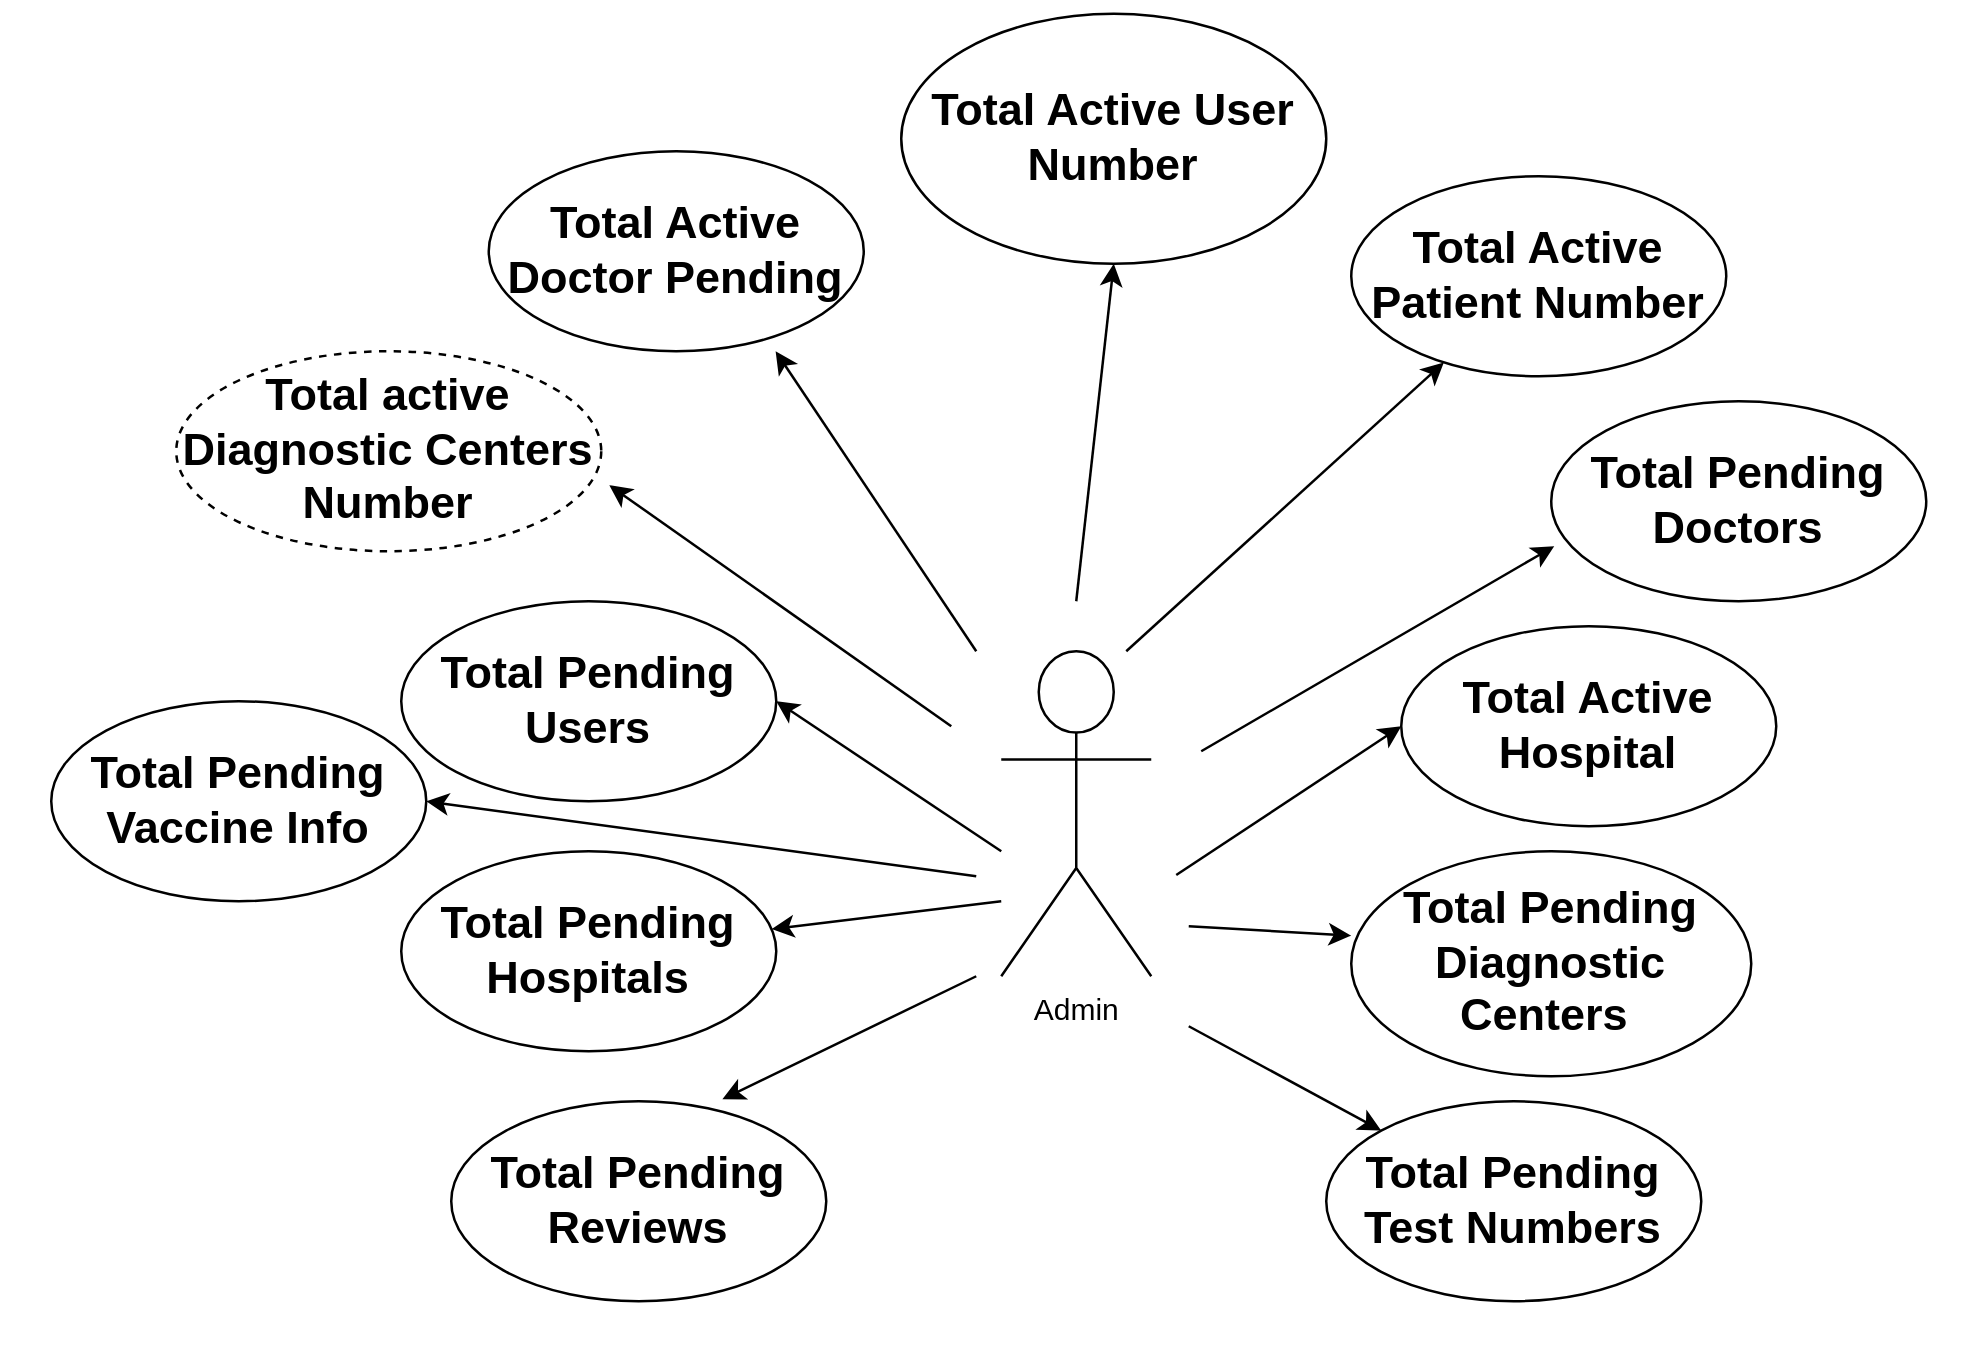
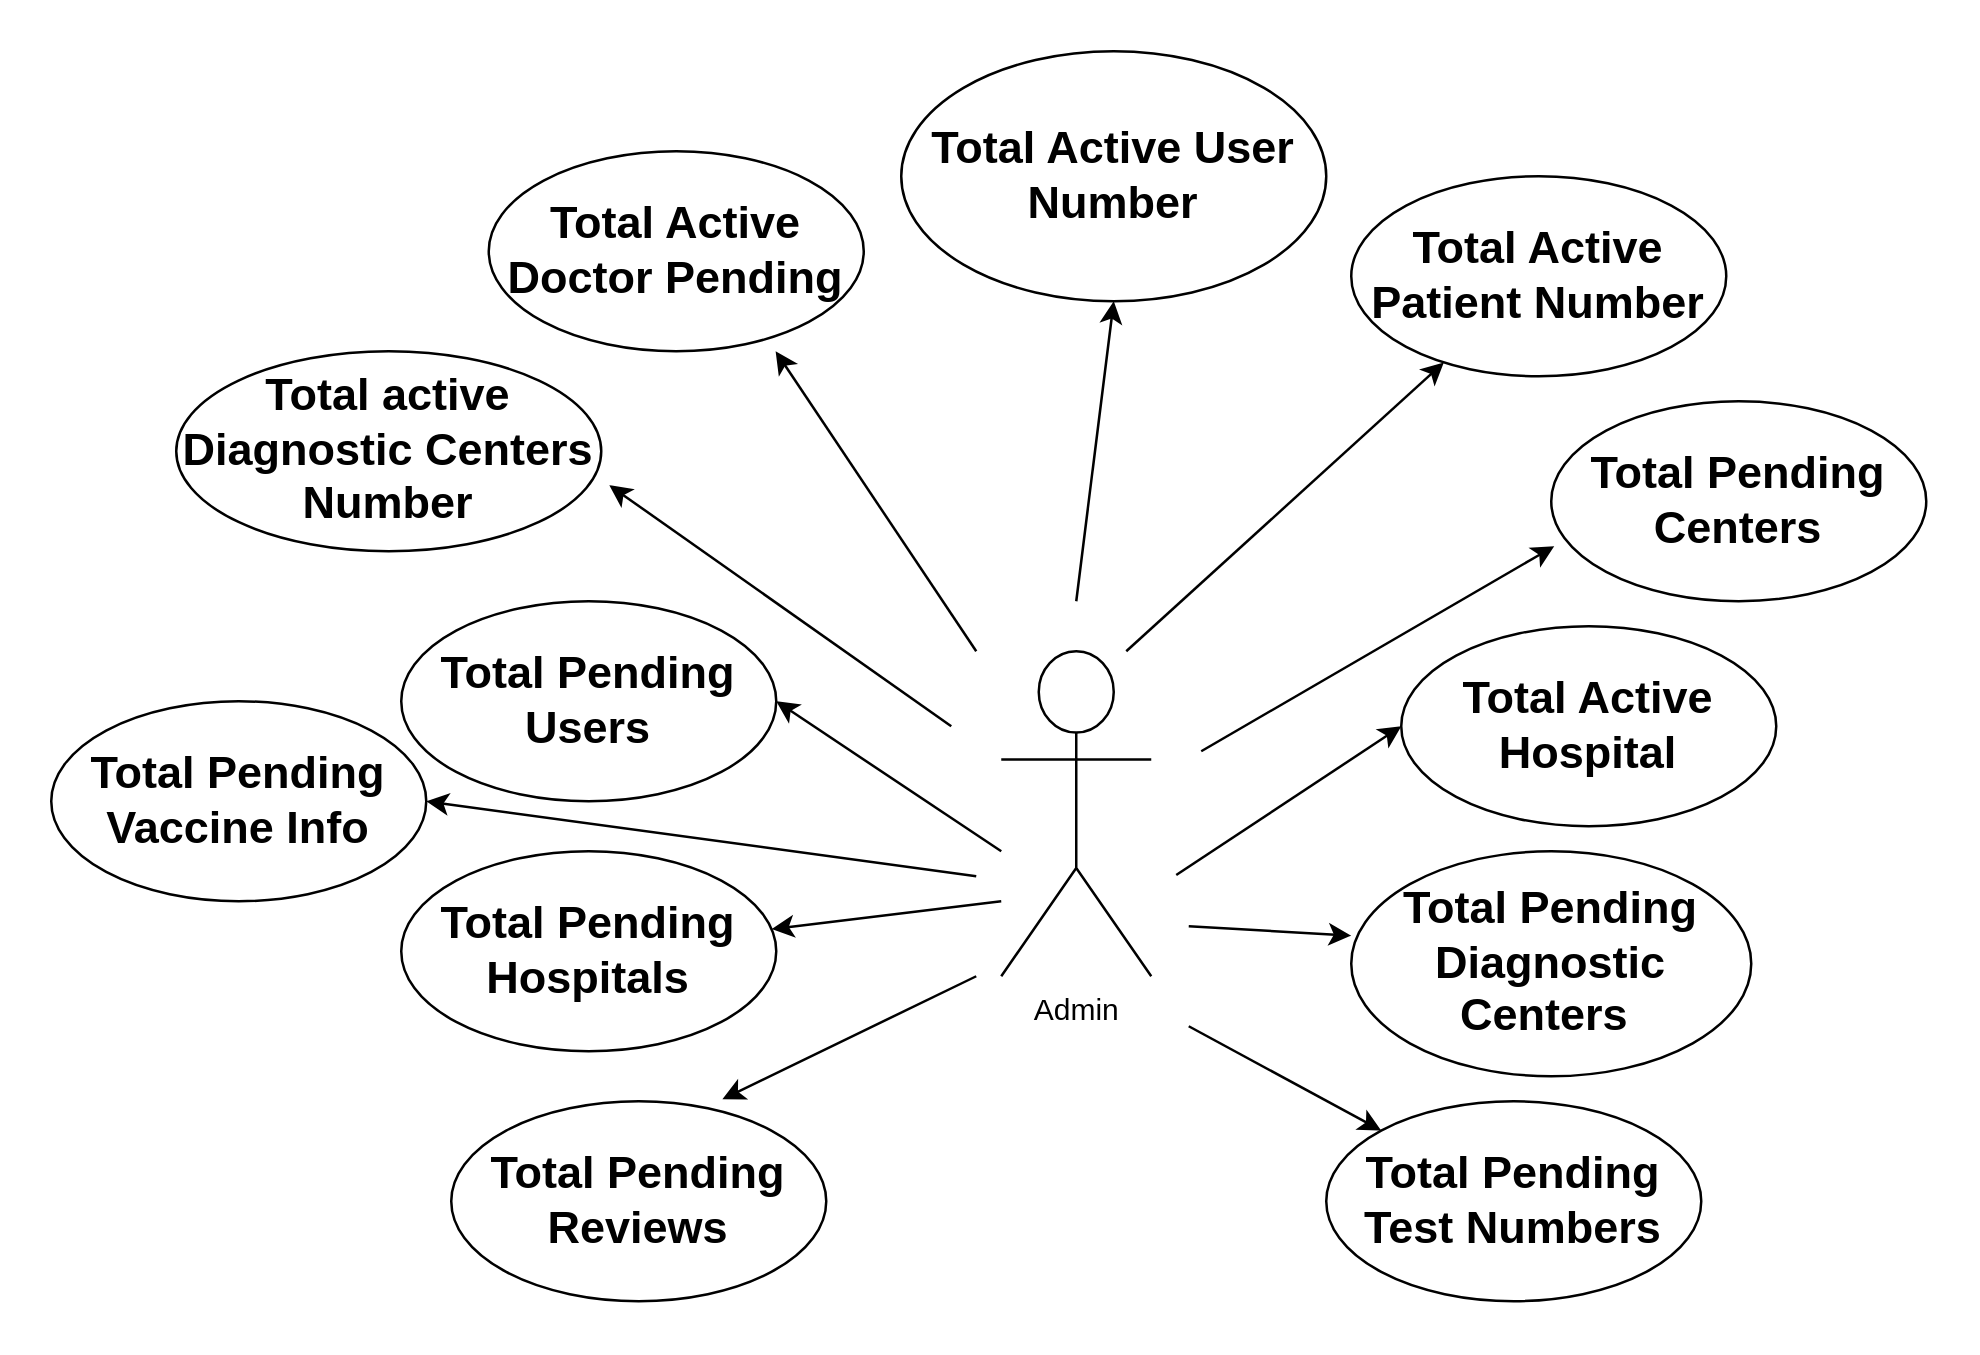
  <mxCell id="0" />
  <mxCell id="1" parent="0" />
  <mxCell id="2" value="Admin" style="shape=umlActor;verticalLabelPosition=bottom;verticalAlign=top;html=1;outlineConnect=0;" parent="1" vertex="1"><mxGeometry x="400" y="260" width="60" height="130" as="geometry" /></mxCell>
  <mxCell id="3" value="&lt;h2&gt;Total Active Patient Number&lt;/h2&gt;" style="ellipse;whiteSpace=wrap;html=1;" parent="1" vertex="1"><mxGeometry x="540" y="70" width="150" height="80" as="geometry" /></mxCell>
  <mxCell id="4" value="" style="endArrow=classic;html=1;rounded=0;" parent="1" target="3" edge="1"><mxGeometry width="50" height="50" relative="1" as="geometry"><mxPoint x="450" y="260" as="sourcePoint" /><mxPoint x="500" y="210" as="targetPoint" /></mxGeometry></mxCell>
  <mxCell id="5" value="" style="endArrow=classic;html=1;rounded=0;entryX=0;entryY=0.5;entryDx=0;entryDy=0;" parent="1" target="6" edge="1"><mxGeometry width="50" height="50" relative="1" as="geometry"><mxPoint x="470" y="349.5" as="sourcePoint" /><mxPoint x="540" y="349.5" as="targetPoint" /></mxGeometry></mxCell>
  <mxCell id="6" value="&lt;h2&gt;Total Active Hospital&lt;/h2&gt;" style="ellipse;whiteSpace=wrap;html=1;" parent="1" vertex="1"><mxGeometry x="560" y="250" width="150" height="80" as="geometry" /></mxCell>
- <mxCell id="7" value="&lt;h2&gt;Total Pending Doctors&lt;/h2&gt;" style="ellipse;whiteSpace=wrap;html=1;" parent="1" vertex="1"><mxGeometry x="620" y="160" width="150" height="80" as="geometry" /></mxCell>
+ <mxCell id="7" value="&lt;h2&gt;Total Pending Centers&lt;/h2&gt;" style="ellipse;whiteSpace=wrap;html=1;" parent="1" vertex="1"><mxGeometry x="620" y="160" width="150" height="80" as="geometry" /></mxCell>
  <mxCell id="8" value="" style="endArrow=classic;html=1;rounded=0;entryX=0.008;entryY=0.725;entryDx=0;entryDy=0;entryPerimeter=0;" parent="1" target="7" edge="1"><mxGeometry width="50" height="50" relative="1" as="geometry"><mxPoint x="480" y="300" as="sourcePoint" /><mxPoint x="550" y="240" as="targetPoint" /></mxGeometry></mxCell>
  <mxCell id="9" value="" style="endArrow=classic;html=1;rounded=0;entryX=0.765;entryY=1;entryDx=0;entryDy=0;entryPerimeter=0;" parent="1" target="10" edge="1"><mxGeometry width="50" height="50" relative="1" as="geometry"><mxPoint x="390" y="260" as="sourcePoint" /><mxPoint x="330" y="210" as="targetPoint" /></mxGeometry></mxCell>
  <mxCell id="10" value="&lt;h2&gt;Total Active Doctor Pending&lt;/h2&gt;" style="ellipse;whiteSpace=wrap;html=1;" parent="1" vertex="1"><mxGeometry x="195" y="60" width="150" height="80" as="geometry" /></mxCell>
  <mxCell id="11" value="" style="endArrow=classic;html=1;rounded=0;entryX=1.019;entryY=0.67;entryDx=0;entryDy=0;entryPerimeter=0;" parent="1" target="12" edge="1"><mxGeometry width="50" height="50" relative="1" as="geometry"><mxPoint x="380" y="290" as="sourcePoint" /><mxPoint x="310" y="260" as="targetPoint" /></mxGeometry></mxCell>
- <mxCell id="12" value="&lt;h2&gt;Total active Diagnostic Centers Number&lt;/h2&gt;" style="ellipse;whiteSpace=wrap;html=1;dashed=1;" parent="1" vertex="1"><mxGeometry x="70" y="140" width="170" height="80" as="geometry" /></mxCell>
+ <mxCell id="12" value="&lt;h2&gt;Total active Diagnostic Centers Number&lt;/h2&gt;" style="ellipse;whiteSpace=wrap;html=1;" parent="1" vertex="1"><mxGeometry x="70" y="140" width="170" height="80" as="geometry" /></mxCell>
  <mxCell id="13" value="&lt;h2&gt;Total Pending Users&lt;/h2&gt;" style="ellipse;whiteSpace=wrap;html=1;" parent="1" vertex="1"><mxGeometry x="160" y="240" width="150" height="80" as="geometry" /></mxCell>
  <mxCell id="14" value="" style="endArrow=classic;html=1;rounded=0;entryX=1;entryY=0.5;entryDx=0;entryDy=0;" parent="1" target="13" edge="1"><mxGeometry width="50" height="50" relative="1" as="geometry"><mxPoint x="400" y="340" as="sourcePoint" /><mxPoint x="330" y="310" as="targetPoint" /></mxGeometry></mxCell>
  <mxCell id="15" value="" style="endArrow=classic;html=1;rounded=0;entryX=0.5;entryY=1;entryDx=0;entryDy=0;" parent="1" target="16" edge="1"><mxGeometry width="50" height="50" relative="1" as="geometry"><mxPoint x="430" y="240" as="sourcePoint" /><mxPoint x="430" y="130" as="targetPoint" /></mxGeometry></mxCell>
- <mxCell id="16" value="&lt;h2&gt;Total Active User Number&lt;/h2&gt;" style="ellipse;whiteSpace=wrap;html=1;" parent="1" vertex="1"><mxGeometry x="360" y="5" width="170" height="100" as="geometry" /></mxCell>
+ <mxCell id="16" value="&lt;h2&gt;Total Active User Number&lt;/h2&gt;" style="ellipse;whiteSpace=wrap;html=1;" parent="1" vertex="1"><mxGeometry x="360" y="20" width="170" height="100" as="geometry" /></mxCell>
  <mxCell id="17" value="" style="endArrow=classic;html=1;rounded=0;entryX=0;entryY=0.375;entryDx=0;entryDy=0;entryPerimeter=0;" parent="1" target="18" edge="1"><mxGeometry width="50" height="50" relative="1" as="geometry"><mxPoint x="475" y="370" as="sourcePoint" /><mxPoint x="570" y="410" as="targetPoint" /></mxGeometry></mxCell>
  <mxCell id="18" value="&lt;h2&gt;Total Pending Diagnostic Centers&amp;nbsp;&lt;/h2&gt;" style="ellipse;whiteSpace=wrap;html=1;" parent="1" vertex="1"><mxGeometry x="540" y="340" width="160" height="90" as="geometry" /></mxCell>
  <mxCell id="19" value="&lt;h2&gt;Total Pending Hospitals&lt;/h2&gt;" style="ellipse;whiteSpace=wrap;html=1;" parent="1" vertex="1"><mxGeometry x="160" y="340" width="150" height="80" as="geometry" /></mxCell>
  <mxCell id="20" value="" style="endArrow=classic;html=1;rounded=0;" parent="1" target="19" edge="1"><mxGeometry width="50" height="50" relative="1" as="geometry"><mxPoint x="400" y="360" as="sourcePoint" /><mxPoint x="330" y="310" as="targetPoint" /></mxGeometry></mxCell>
  <mxCell id="21" value="&lt;h2&gt;Total Pending Reviews&lt;/h2&gt;" style="ellipse;whiteSpace=wrap;html=1;" parent="1" vertex="1"><mxGeometry x="180" y="440" width="150" height="80" as="geometry" /></mxCell>
  <mxCell id="22" value="" style="endArrow=classic;html=1;rounded=0;entryX=0.723;entryY=-0.01;entryDx=0;entryDy=0;entryPerimeter=0;" parent="1" target="21" edge="1"><mxGeometry width="50" height="50" relative="1" as="geometry"><mxPoint x="390" y="390" as="sourcePoint" /><mxPoint x="300" y="408" as="targetPoint" /></mxGeometry></mxCell>
  <mxCell id="23" value="&lt;h2&gt;Total Pending Test Numbers&lt;/h2&gt;" style="ellipse;whiteSpace=wrap;html=1;" parent="1" vertex="1"><mxGeometry x="530" y="440" width="150" height="80" as="geometry" /></mxCell>
  <mxCell id="24" value="" style="endArrow=classic;html=1;rounded=0;entryX=0;entryY=0;entryDx=0;entryDy=0;" parent="1" target="23" edge="1"><mxGeometry width="50" height="50" relative="1" as="geometry"><mxPoint x="475" y="410" as="sourcePoint" /><mxPoint x="540" y="420" as="targetPoint" /></mxGeometry></mxCell>
  <mxCell id="25" value="" style="endArrow=classic;html=1;rounded=0;entryX=1;entryY=0.5;entryDx=0;entryDy=0;" parent="1" target="26" edge="1"><mxGeometry width="50" height="50" relative="1" as="geometry"><mxPoint x="390" y="350" as="sourcePoint" /><mxPoint x="170" y="330" as="targetPoint" /></mxGeometry></mxCell>
  <mxCell id="26" value="&lt;h2&gt;Total Pending Vaccine Info&lt;/h2&gt;" style="ellipse;whiteSpace=wrap;html=1;" parent="1" vertex="1"><mxGeometry x="20" y="280" width="150" height="80" as="geometry" /></mxCell>
